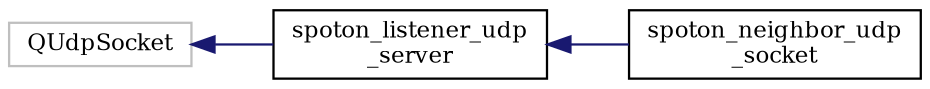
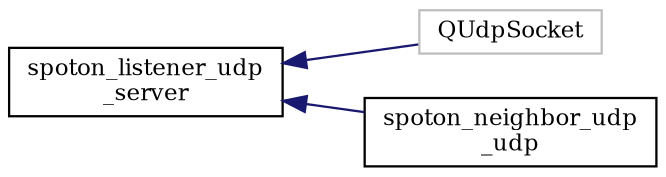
  digraph {
    fontname="DejaVu Serif"
    rankdir=LR
    node [color=black fillcolor=white fontname="DejaVu Serif" fontsize=10 shape=record style=filled]
    edge [color=midnightblue dir=back fontname="DejaVu Serif" fontsize=10 labelfontname=Helvetica labelfontsize=10 style=solid]
    n1 [color=grey75 height=0.2 label=QUdpSocket width=0.4]
    n2 [height=0.2 label="spoton_listener_udp\l_server" width=0.4]
-   n3 [height=0.2 label="spoton_neighbor_udp\l_socket" width=0.4]
-   n1 -> n2
+   n3 [height=0.2 label="spoton_neighbor_udp\l_udp" width=0.4]
+   n2 -> n1
    n2 -> n3
  }
